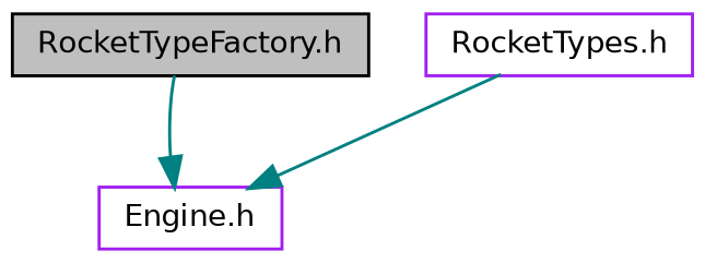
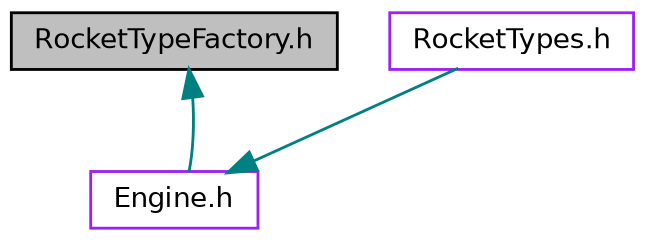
  digraph {
    node [color=purple fillcolor=white fontname=Helvetica fontsize=10 shape=record style=filled]
    edge [color=teal fontname=Helvetica fontsize=10 labelfontname=Helvetica labelfontsize=10 style=solid]
    n1 [color=black fillcolor=grey75 fontcolor=black height=0.2 label="RocketTypeFactory.h" width=0.4]
    n2 [height=0.2 label="Engine.h" width=0.4]
    n3 [height=0.2 label="RocketTypes.h" width=0.4]
-   n1 -> n2
+   n2 -> n1
    n3 -> n2
  }
